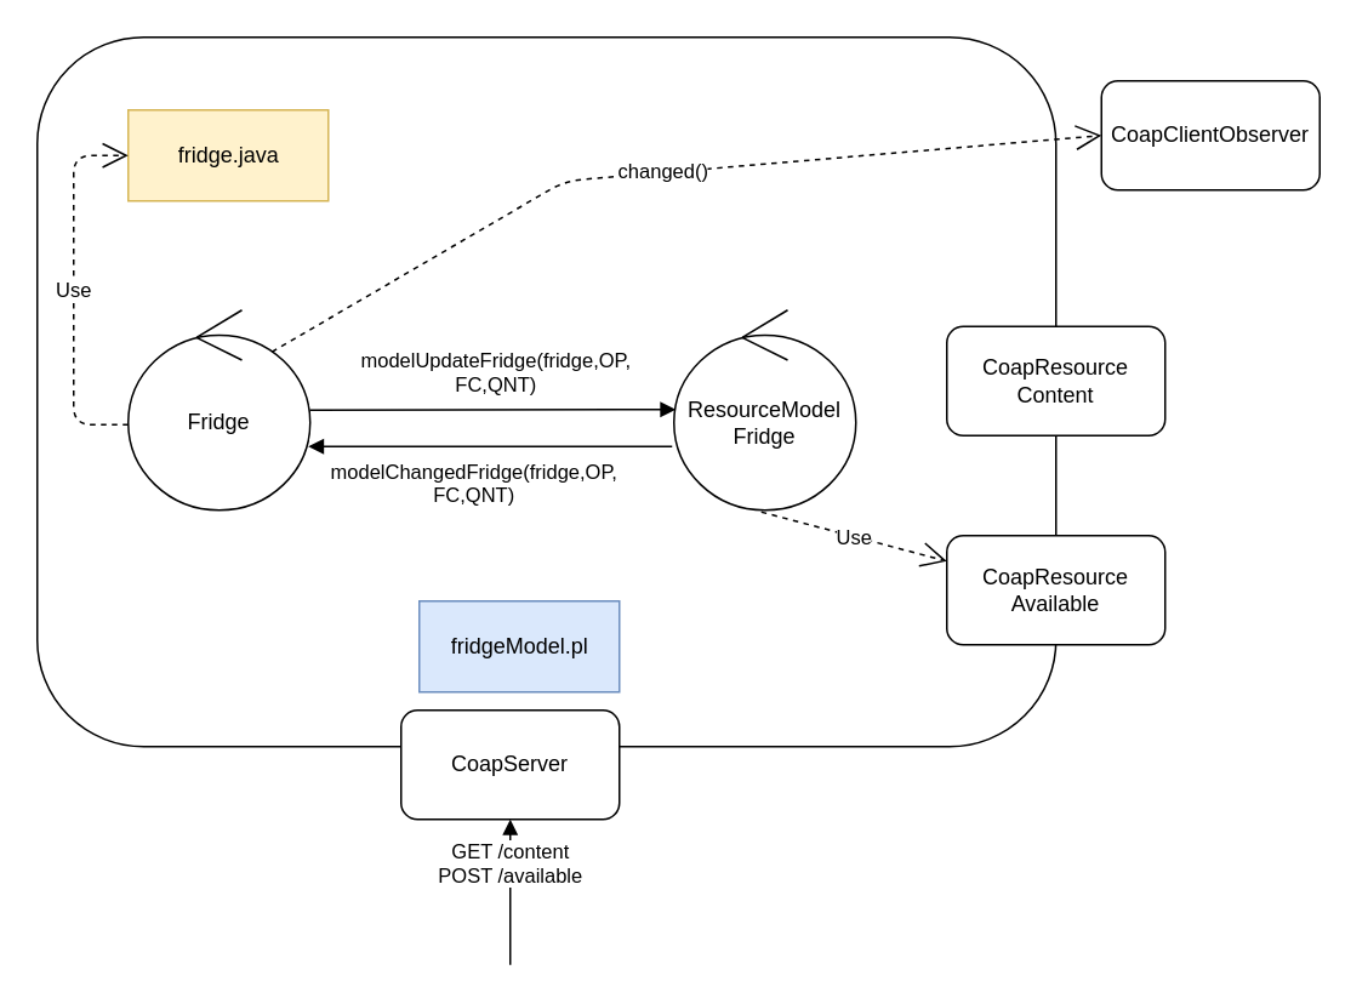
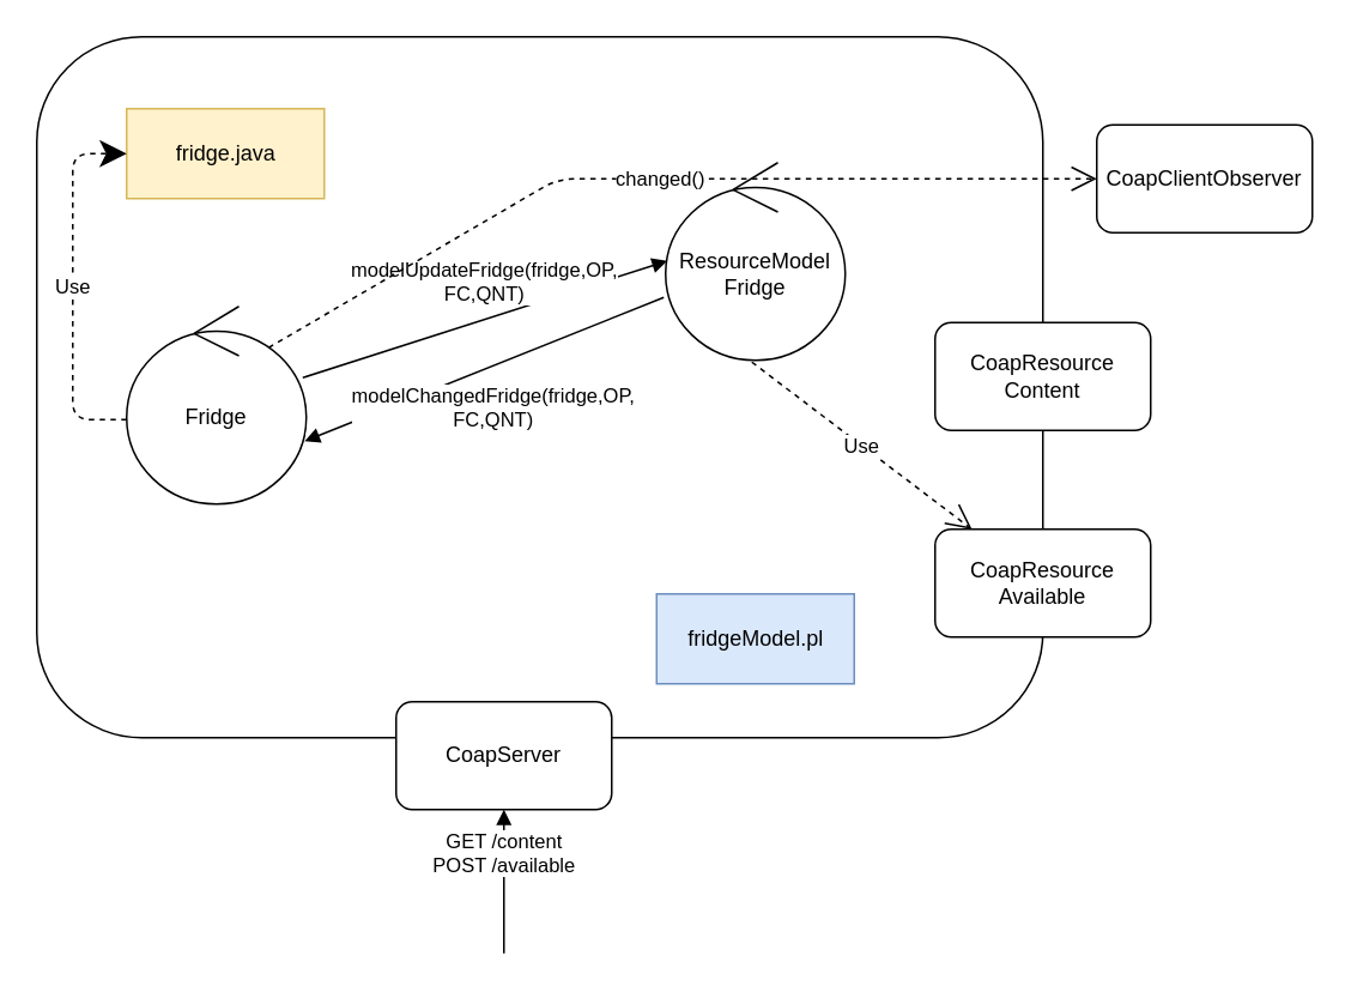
  <mxCell id="0" />
  <mxCell id="1" parent="0" />
  <mxCell id="2" value="" style="rounded=1;whiteSpace=wrap;html=1;" vertex="1" parent="1"><mxGeometry x="20" y="20" width="560" height="390" as="geometry" /></mxCell>
  <mxCell id="3" value="Fridge" style="ellipse;shape=umlControl;whiteSpace=wrap;html=1;" parent="1" vertex="1"><mxGeometry x="70" y="170" width="100" height="110" as="geometry" /></mxCell>
- <mxCell id="4" value="ResourceModel&lt;br&gt;Fridge" style="ellipse;shape=umlControl;whiteSpace=wrap;html=1;" parent="1" vertex="1"><mxGeometry x="370" y="170" width="100" height="110" as="geometry" /></mxCell>
+ <mxCell id="4" value="ResourceModel&lt;br&gt;Fridge" style="ellipse;shape=umlControl;whiteSpace=wrap;html=1;" parent="1" vertex="1"><mxGeometry x="370" y="90" width="100" height="110" as="geometry" /></mxCell>
  <mxCell id="5" value="modelUpdateFridge(fridge,OP,&lt;br&gt;FC,QNT)" style="html=1;verticalAlign=bottom;endArrow=block;entryX=0.01;entryY=0.497;entryDx=0;entryDy=0;entryPerimeter=0;" parent="1" source="3" target="4" edge="1"><mxGeometry x="0.015" y="5" width="80" relative="1" as="geometry"><mxPoint x="170" y="225" as="sourcePoint" /><mxPoint x="250" y="225" as="targetPoint" /><mxPoint as="offset" /></mxGeometry></mxCell>
- <mxCell id="6" value="fridgeModel.pl" style="html=1;fillColor=#dae8fc;strokeColor=#6c8ebf;" parent="1" vertex="1"><mxGeometry x="230" y="330" width="110" height="50" as="geometry" /></mxCell>
+ <mxCell id="6" value="fridgeModel.pl" style="html=1;fillColor=#dae8fc;strokeColor=#6c8ebf;" parent="1" vertex="1"><mxGeometry x="365" y="330" width="110" height="50" as="geometry" /></mxCell>
  <mxCell id="7" value="Use" style="endArrow=open;endSize=12;dashed=1;html=1;exitX=0.48;exitY=1.009;exitDx=0;exitDy=0;exitPerimeter=0;" parent="1" source="4" target="13" edge="1"><mxGeometry width="160" relative="1" as="geometry"><mxPoint x="429.383" y="450.212" as="sourcePoint" /><mxPoint x="435" y="380" as="targetPoint" /></mxGeometry></mxCell>
  <mxCell id="8" value="fridge.java" style="html=1;fillColor=#fff2cc;strokeColor=#d6b656;" parent="1" vertex="1"><mxGeometry x="70" y="60" width="110" height="50" as="geometry" /></mxCell>
- <mxCell id="9" value="Use" style="endArrow=open;endSize=12;dashed=1;html=1;exitX=0;exitY=0.573;exitDx=0;exitDy=0;exitPerimeter=0;entryX=0;entryY=0.5;entryDx=0;entryDy=0;" parent="1" source="3" target="8" edge="1"><mxGeometry width="160" relative="1" as="geometry"><mxPoint x="428" y="290.99" as="sourcePoint" /><mxPoint x="430" y="340" as="targetPoint" /><Array as="points"><mxPoint x="40" y="233" /><mxPoint x="40" y="85" /></Array></mxGeometry></mxCell>
+ <mxCell id="9" value="Use" style="endArrow=classic;endSize=12;dashed=1;html=1;exitX=0;exitY=0.573;exitDx=0;exitDy=0;exitPerimeter=0;entryX=0;entryY=0.5;entryDx=0;entryDy=0;" parent="1" source="3" target="8" edge="1"><mxGeometry width="160" relative="1" as="geometry"><mxPoint x="428" y="290.99" as="sourcePoint" /><mxPoint x="430" y="340" as="targetPoint" /><Array as="points"><mxPoint x="40" y="233" /><mxPoint x="40" y="85" /></Array></mxGeometry></mxCell>
  <mxCell id="10" value="modelChangedFridge(fridge,OP,&lt;br&gt;FC,QNT)" style="html=1;verticalAlign=bottom;endArrow=block;exitX=-0.01;exitY=0.682;exitDx=0;exitDy=0;exitPerimeter=0;entryX=0.99;entryY=0.682;entryDx=0;entryDy=0;entryPerimeter=0;" parent="1" source="4" target="3" edge="1"><mxGeometry x="0.089" y="36" width="80" relative="1" as="geometry"><mxPoint x="180" y="235" as="sourcePoint" /><mxPoint x="180" y="300" as="targetPoint" /><mxPoint as="offset" /></mxGeometry></mxCell>
  <mxCell id="11" value="GET /content&lt;br&gt;POST /available" style="html=1;verticalAlign=bottom;endArrow=block;entryX=0.5;entryY=1;entryDx=0;entryDy=0;" edge="1" parent="1" target="14"><mxGeometry width="80" relative="1" as="geometry"><mxPoint x="280" y="530" as="sourcePoint" /><mxPoint x="300" y="610" as="targetPoint" /></mxGeometry></mxCell>
  <mxCell id="12" value="CoapResource&lt;br&gt;Content" style="rounded=1;whiteSpace=wrap;html=1;" vertex="1" parent="1"><mxGeometry x="520" y="179" width="120" height="60" as="geometry" /></mxCell>
  <mxCell id="13" value="CoapResource&lt;br&gt;Available" style="rounded=1;whiteSpace=wrap;html=1;" vertex="1" parent="1"><mxGeometry x="520" y="294" width="120" height="60" as="geometry" /></mxCell>
  <mxCell id="14" value="CoapServer" style="rounded=1;whiteSpace=wrap;html=1;" vertex="1" parent="1"><mxGeometry x="220" y="390" width="120" height="60" as="geometry" /></mxCell>
- <mxCell id="15" value="CoapClientObserver" style="rounded=1;whiteSpace=wrap;html=1;" vertex="1" parent="1"><mxGeometry x="605" y="44" width="120" height="60" as="geometry" /></mxCell>
+ <mxCell id="15" value="CoapClientObserver" style="rounded=1;whiteSpace=wrap;html=1;" vertex="1" parent="1"><mxGeometry x="610" y="69" width="120" height="60" as="geometry" /></mxCell>
  <mxCell id="16" value="changed()" style="endArrow=open;dashed=1;endFill=0;endSize=12;html=1;exitX=0.79;exitY=0.209;exitDx=0;exitDy=0;exitPerimeter=0;entryX=0;entryY=0.5;entryDx=0;entryDy=0;" edge="1" parent="1" source="3" target="15"><mxGeometry width="160" relative="1" as="geometry"><mxPoint x="240" y="150" as="sourcePoint" /><mxPoint x="400" y="150" as="targetPoint" /><Array as="points"><mxPoint x="310" y="99" /></Array></mxGeometry></mxCell>
